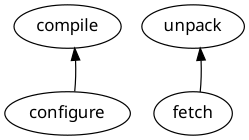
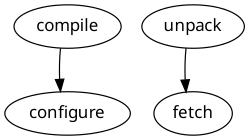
  digraph {
    fontname=Fira
    node [fontname=Fira]
    edge [fontname=Fira]
    compile
    configure
    unpack
    fetch
-   configure -> compile
-   fetch -> unpack
+   compile -> configure
+   unpack -> fetch
  }
